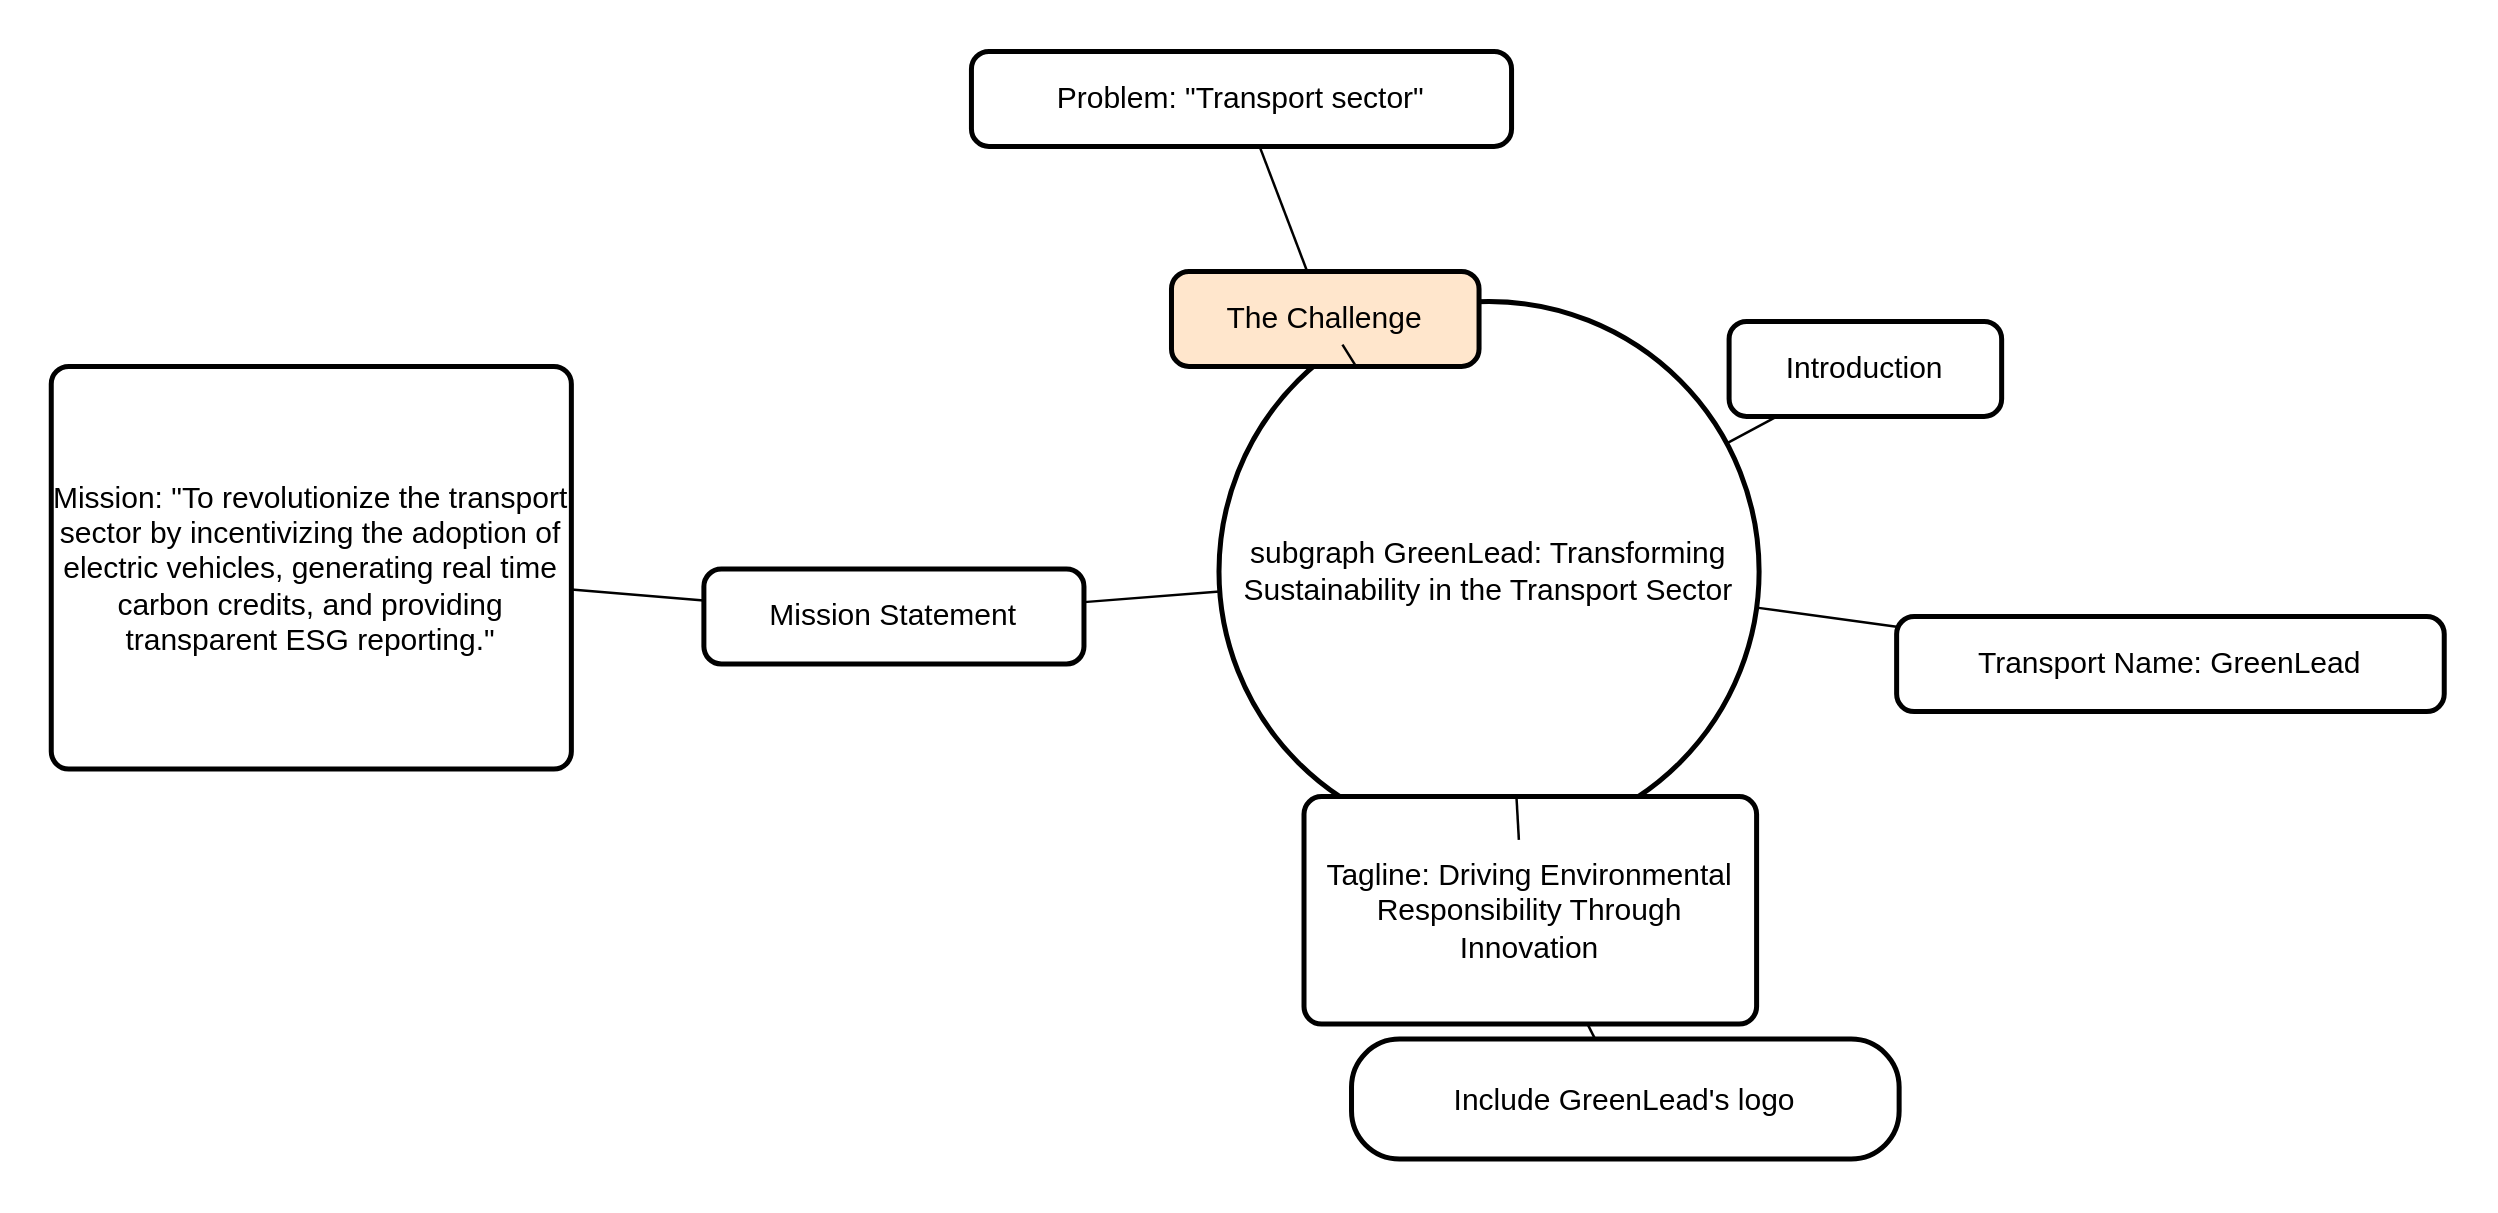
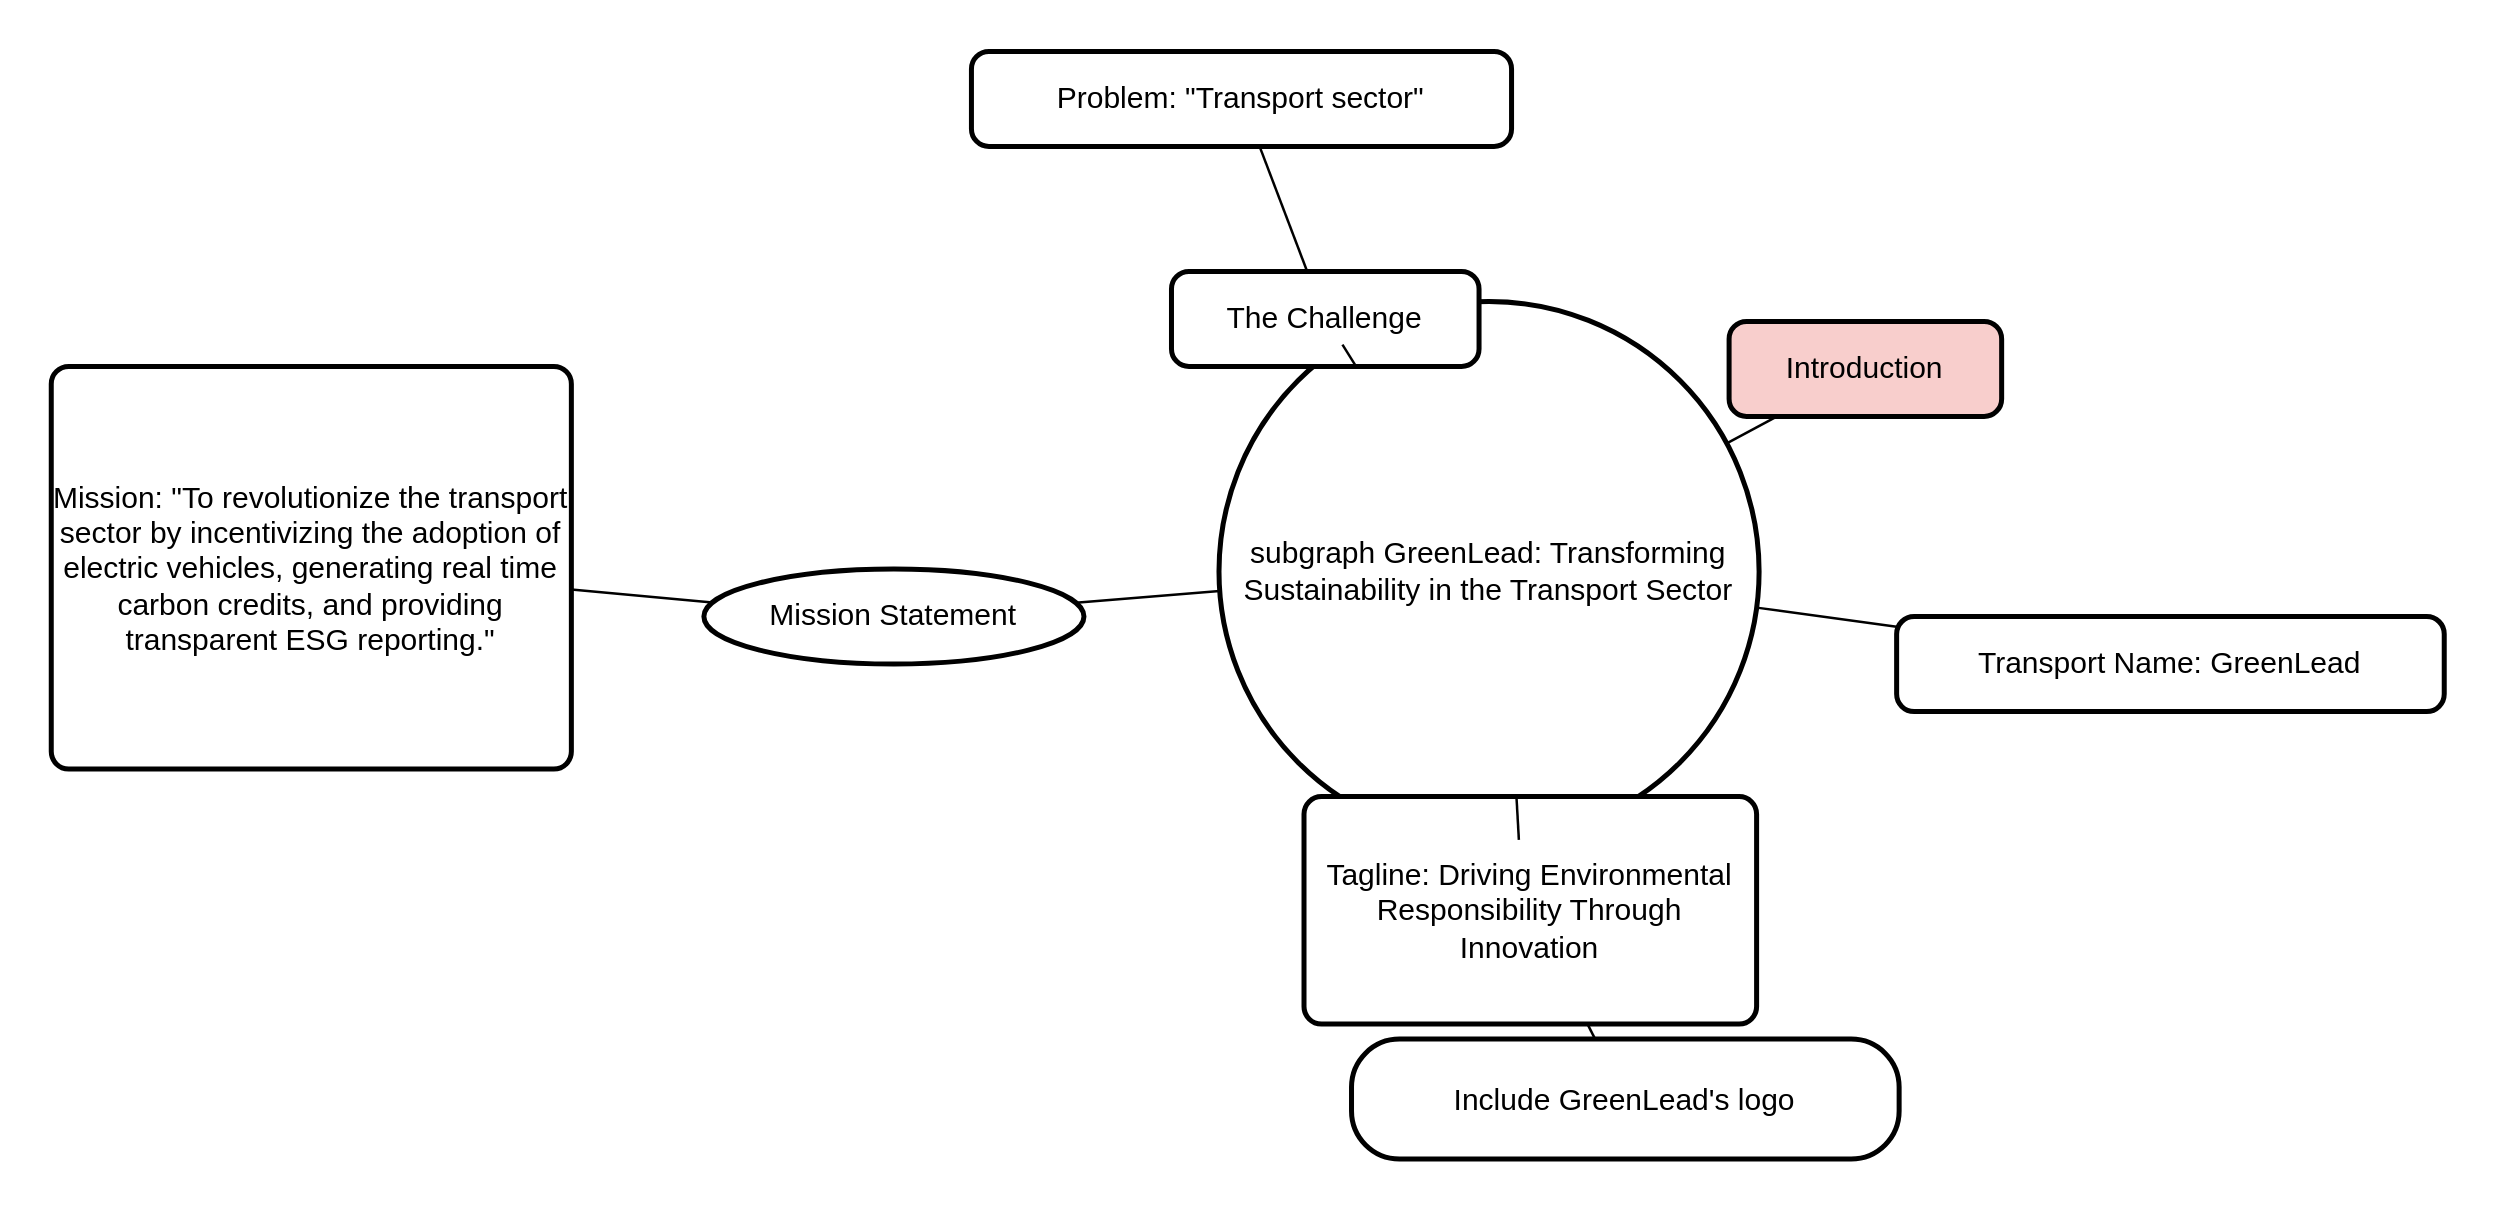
  <mxCell id="0" />
  <mxCell id="1" parent="0" />
  <mxCell id="2" value="subgraph GreenLead: Transforming Sustainability in the Transport Sector" style="ellipse;aspect=fixed;strokeWidth=2;whiteSpace=wrap;" vertex="1" parent="1"><mxGeometry x="487" y="120" width="216" height="216" as="geometry" /></mxCell>
- <mxCell id="3" value="Introduction" style="rounded=1;absoluteArcSize=1;arcSize=14;whiteSpace=wrap;strokeWidth=2;" vertex="1" parent="1"><mxGeometry x="691" y="128" width="109" height="38" as="geometry" /></mxCell>
+ <mxCell id="3" value="Introduction" style="rounded=1;absoluteArcSize=1;arcSize=14;whiteSpace=wrap;strokeWidth=2;fillColor=#f8cecc;" vertex="1" parent="1"><mxGeometry x="691" y="128" width="109" height="38" as="geometry" /></mxCell>
  <mxCell id="4" value="Transport Name: GreenLead" style="rounded=1;absoluteArcSize=1;arcSize=14;whiteSpace=wrap;strokeWidth=2;" vertex="1" parent="1"><mxGeometry x="758" y="246" width="219" height="38" as="geometry" /></mxCell>
  <mxCell id="5" value="Tagline: Driving Environmental Responsibility Through Innovation" style="rounded=1;absoluteArcSize=1;arcSize=14;whiteSpace=wrap;strokeWidth=2;" vertex="1" parent="1"><mxGeometry x="521" y="318" width="181" height="91" as="geometry" /></mxCell>
  <mxCell id="6" value="Include GreenLead's logo" style="rounded=1;arcSize=40;strokeWidth=2" vertex="1" parent="1"><mxGeometry x="540" y="415" width="219" height="48" as="geometry" /></mxCell>
- <mxCell id="7" value="Mission Statement" style="rounded=1;absoluteArcSize=1;arcSize=14;whiteSpace=wrap;strokeWidth=2;" vertex="1" parent="1"><mxGeometry x="281" y="227" width="152" height="38" as="geometry" /></mxCell>
+ <mxCell id="7" value="Mission Statement" style="ellipse;absoluteArcSize=1;arcSize=14;whiteSpace=wrap;strokeWidth=2;" vertex="1" parent="1"><mxGeometry x="281" y="227" width="152" height="38" as="geometry" /></mxCell>
  <mxCell id="8" value="Mission: &quot;To revolutionize the transport sector by incentivizing the adoption of electric vehicles, generating real time carbon credits, and providing transparent ESG reporting.&quot;" style="rounded=1;absoluteArcSize=1;arcSize=14;whiteSpace=wrap;strokeWidth=2;" vertex="1" parent="1"><mxGeometry x="20" y="146" width="208" height="161" as="geometry" /></mxCell>
- <mxCell id="9" value="The Challenge" style="rounded=1;absoluteArcSize=1;arcSize=14;whiteSpace=wrap;strokeWidth=2;fillColor=#ffe6cc;" vertex="1" parent="1"><mxGeometry x="468" y="108" width="123" height="38" as="geometry" /></mxCell>
+ <mxCell id="9" value="The Challenge" style="rounded=1;absoluteArcSize=1;arcSize=14;whiteSpace=wrap;strokeWidth=2;" vertex="1" parent="1"><mxGeometry x="468" y="108" width="123" height="38" as="geometry" /></mxCell>
  <mxCell id="10" value="Problem: &quot;Transport sector&quot;" style="rounded=1;absoluteArcSize=1;arcSize=14;whiteSpace=wrap;strokeWidth=2;" vertex="1" parent="1"><mxGeometry x="388" y="20" width="216" height="38" as="geometry" /></mxCell>
  <mxCell id="11" style="endArrow=none" edge="1" parent="1" source="2" target="3"><mxGeometry relative="1" as="geometry" /></mxCell>
  <mxCell id="12" style="endArrow=none" edge="1" parent="1" source="2" target="4"><mxGeometry relative="1" as="geometry" /></mxCell>
  <mxCell id="13" style="endArrow=none" edge="1" parent="1" source="2" target="5"><mxGeometry relative="1" as="geometry" /></mxCell>
  <mxCell id="14" style="endArrow=none" edge="1" parent="1" source="2" target="7"><mxGeometry relative="1" as="geometry" /></mxCell>
  <mxCell id="15" style="endArrow=none" edge="1" parent="1" source="2" target="9"><mxGeometry relative="1" as="geometry" /></mxCell>
  <mxCell id="16" style="endArrow=none" edge="1" parent="1" source="5" target="6"><mxGeometry relative="1" as="geometry" /></mxCell>
  <mxCell id="17" style="endArrow=none" edge="1" parent="1" source="7" target="8"><mxGeometry relative="1" as="geometry" /></mxCell>
  <mxCell id="18" style="endArrow=none" edge="1" parent="1" source="9" target="10"><mxGeometry relative="1" as="geometry" /></mxCell>
